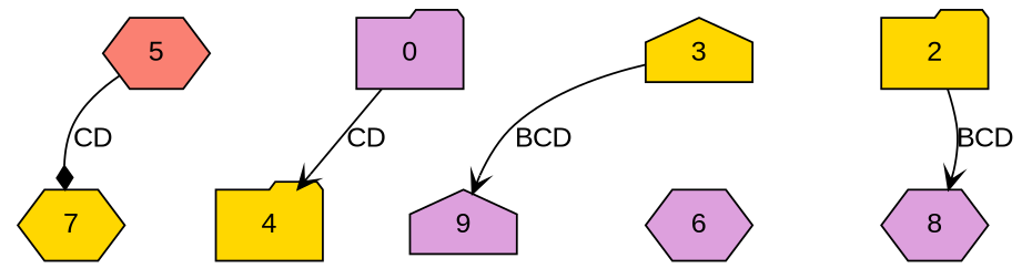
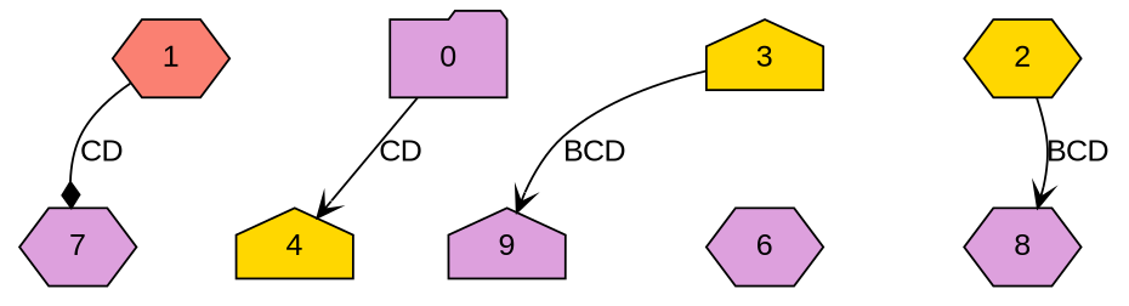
  digraph {
    fontname="Liberation Sans"
    node [fillcolor=plum fontname="Liberation Sans" shape=hexagon style=filled]
    edge [fontname="Liberation Sans" style=invis]
    0 [shape=folder]
-   4 [fillcolor=gold shape=folder]
+   4 [fillcolor=gold shape=house]
    n3 [label=9 shape=house]
    6
-   1 [fillcolor=salmon label=5]
-   7 [fillcolor=gold]
-   2 [fillcolor=gold shape=folder]
+   1 [fillcolor=salmon]
+   7
+   2 [fillcolor=gold]
    8
    3 [fillcolor=gold shape=house]
    0 -> 4 [arrowhead=vee label=CD style=""]
    0 -> n3 [label=BCD]
    0 -> 6 [label=BC]
    1 -> 4 [label=BCD]
    1 -> n3 [label=B]
    1 -> 7 [arrowhead=diamond label=CD style=""]
    2 -> n3 [label=CD]
    2 -> 6 [label=C]
    2 -> 8 [arrowhead=vee label=BCD style=""]
    3 -> n3 [arrowhead=vee label=BCD style=""]
    3 -> 6 [label=CD]
    3 -> 8 [label=A]
  }
